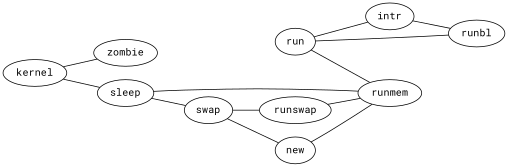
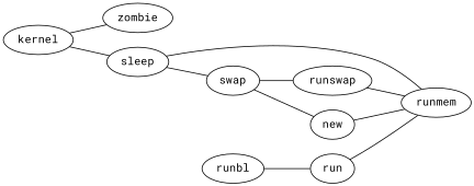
  graph {
    fontname="Roboto Mono"
    rankdir=LR
    node [fontname="Roboto Mono"]
    edge [fontname="Roboto Mono"]
    run
-   intr
    runmem
    runbl
    kernel
    zombie
    sleep
    swap
    runswap
    new
-   run -- intr
    run -- runmem
-   intr -- runbl
    runbl -- run
    kernel -- zombie
    kernel -- sleep
    sleep -- runmem
    sleep -- swap
    swap -- runswap
    swap -- new
    runswap -- runmem
    new -- runmem
  }
